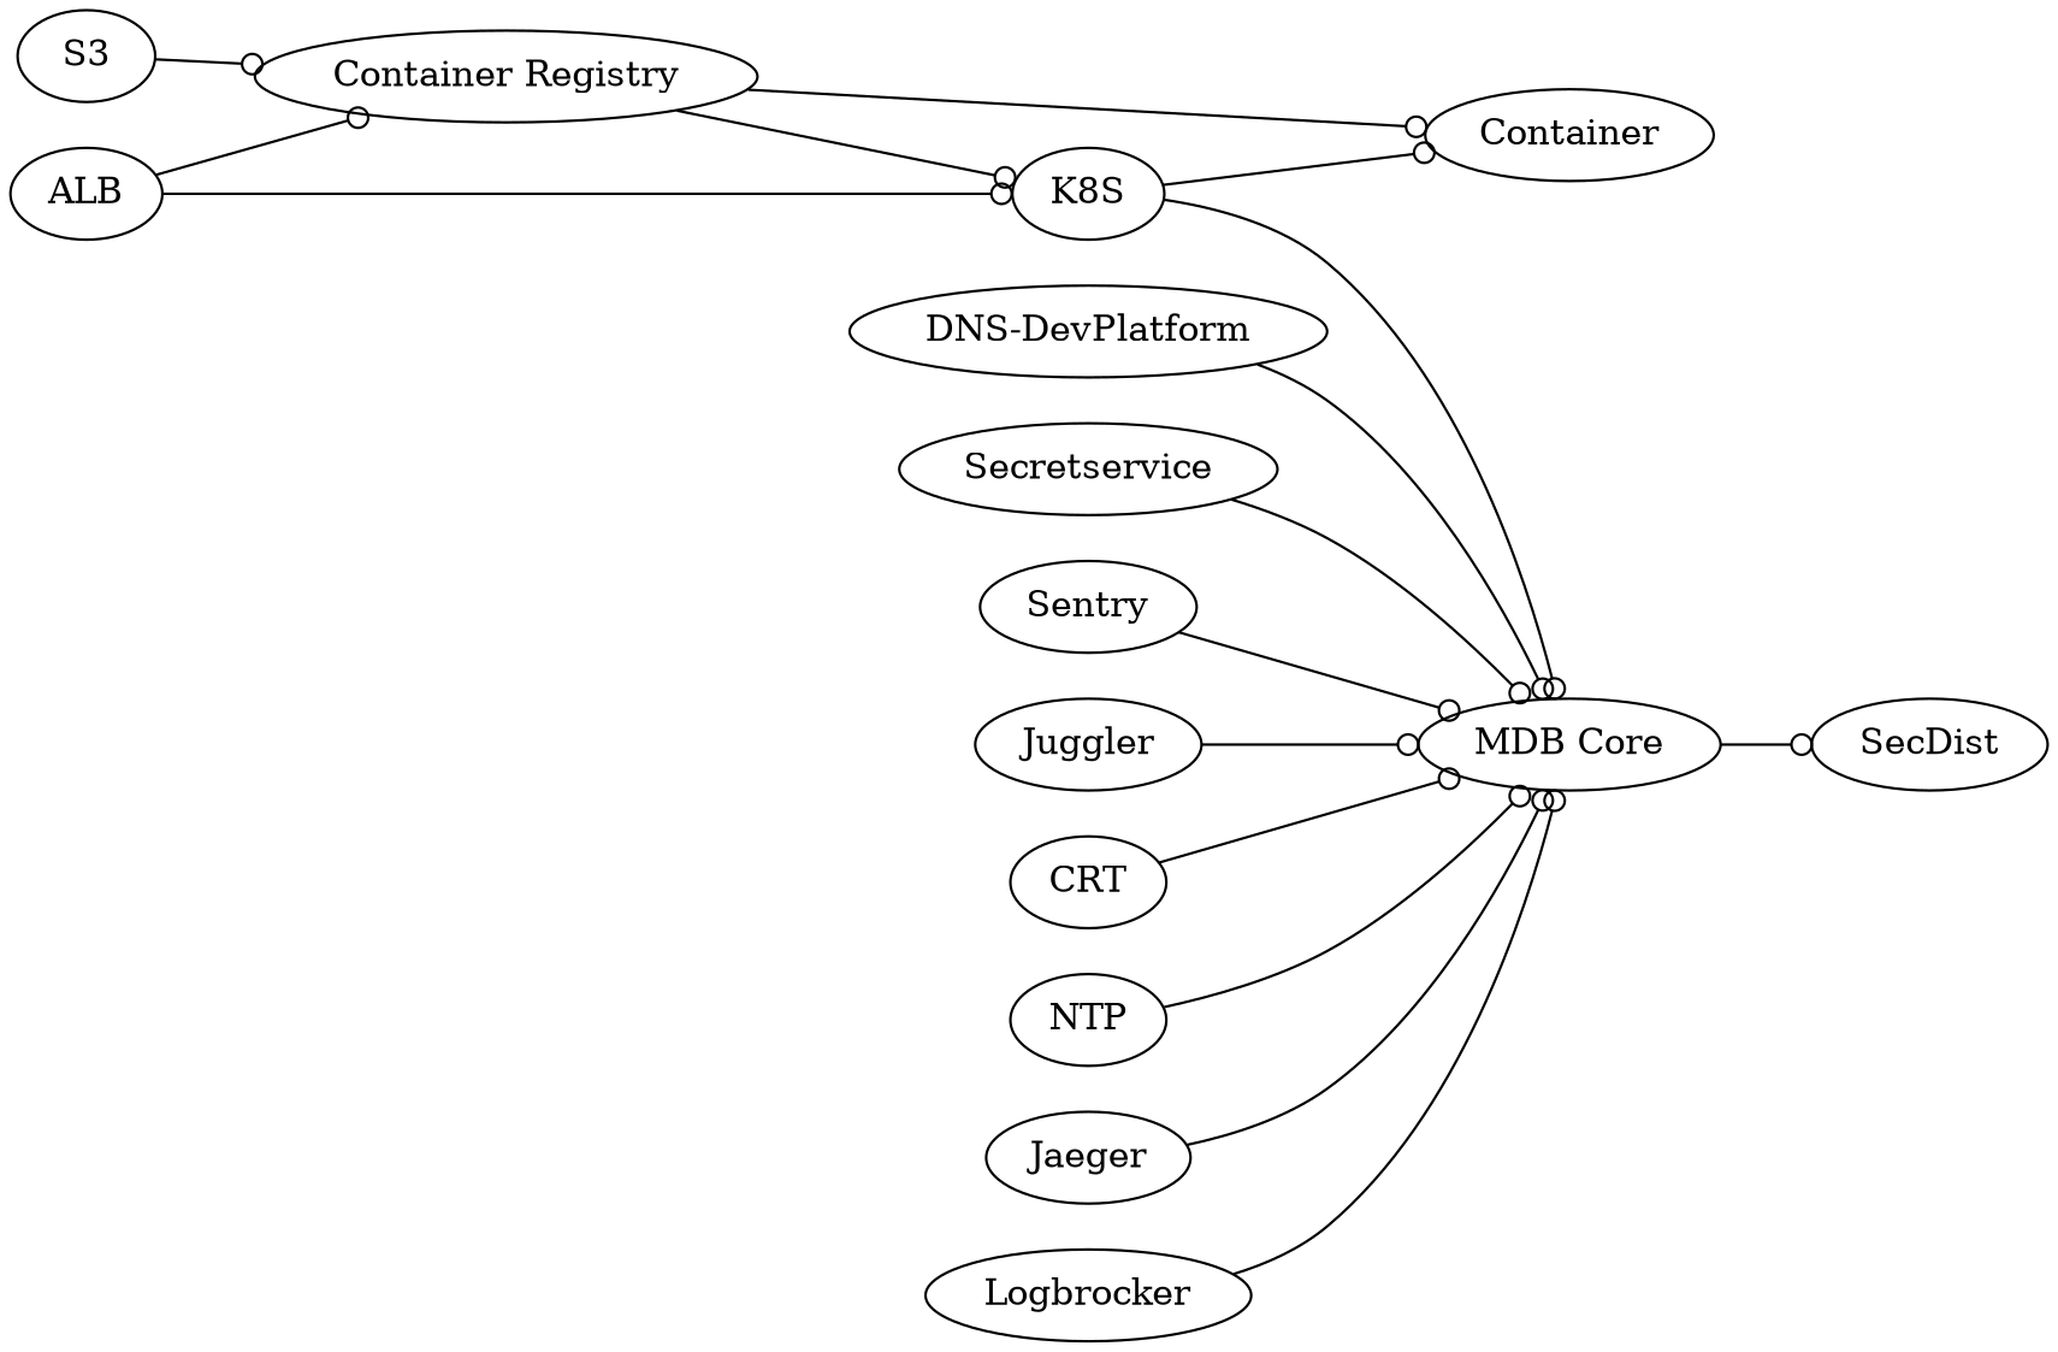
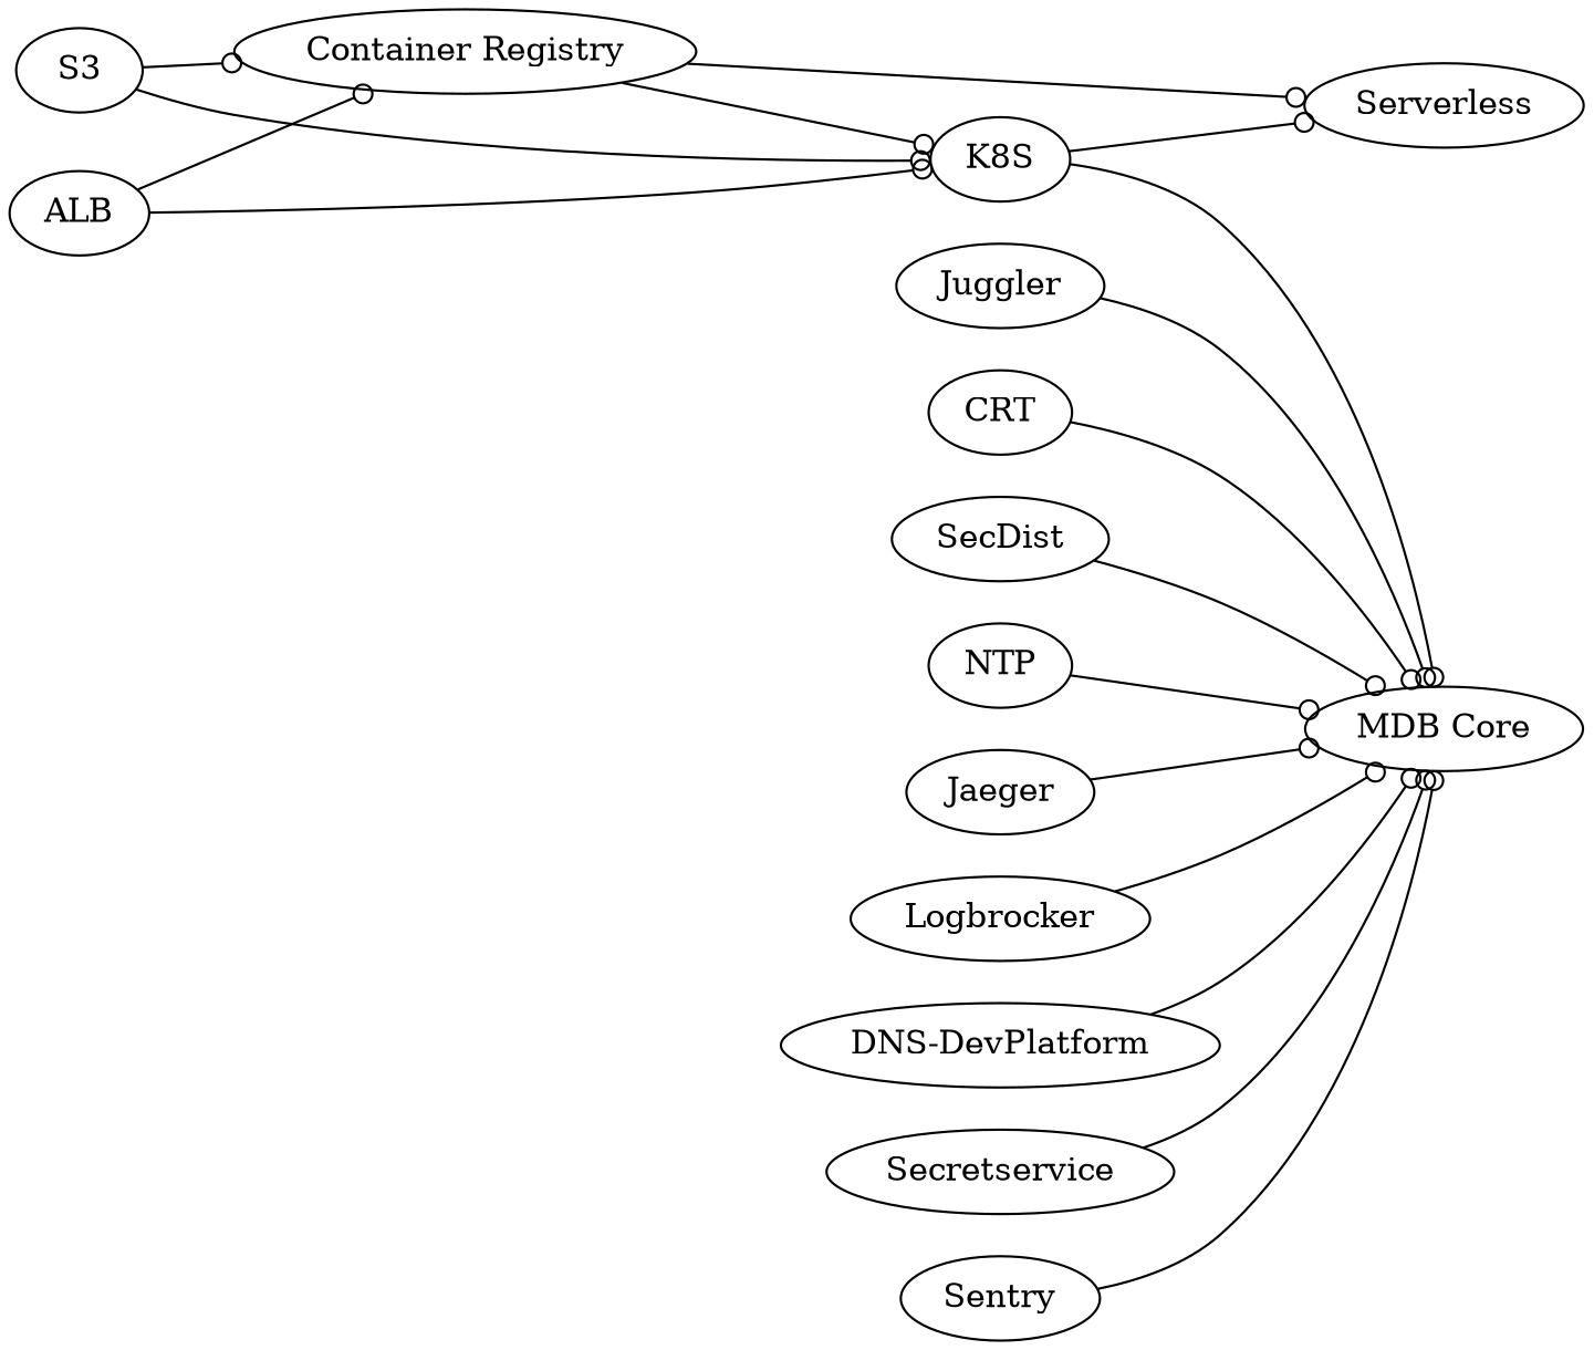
  digraph {
    rankdir=RL
    edge [arrowtail=odot dir=back fontcolor=blue fontsize=12]
    "Container Registry"
    ALB
    S3
    K8S
-   Serverless [label=Container]
+   Serverless
    "MDB Core"
    "DNS-DevPlatform"
    Secretservice
    Sentry
    Juggler
    CRT
    SecDist
    NTP
    Jaeger
    Logbrocker
    "Container Registry" -> ALB
    "Container Registry" -> S3
    K8S -> "Container Registry"
    K8S -> ALB
+   K8S -> S3
    Serverless -> "Container Registry"
    Serverless -> K8S
    "MDB Core" -> K8S
    "MDB Core" -> "DNS-DevPlatform"
    "MDB Core" -> Secretservice
    "MDB Core" -> Sentry
    "MDB Core" -> Juggler
    "MDB Core" -> CRT
-   SecDist -> "MDB Core"
+   "MDB Core" -> SecDist
    "MDB Core" -> NTP
    "MDB Core" -> Jaeger
    "MDB Core" -> Logbrocker
  }
